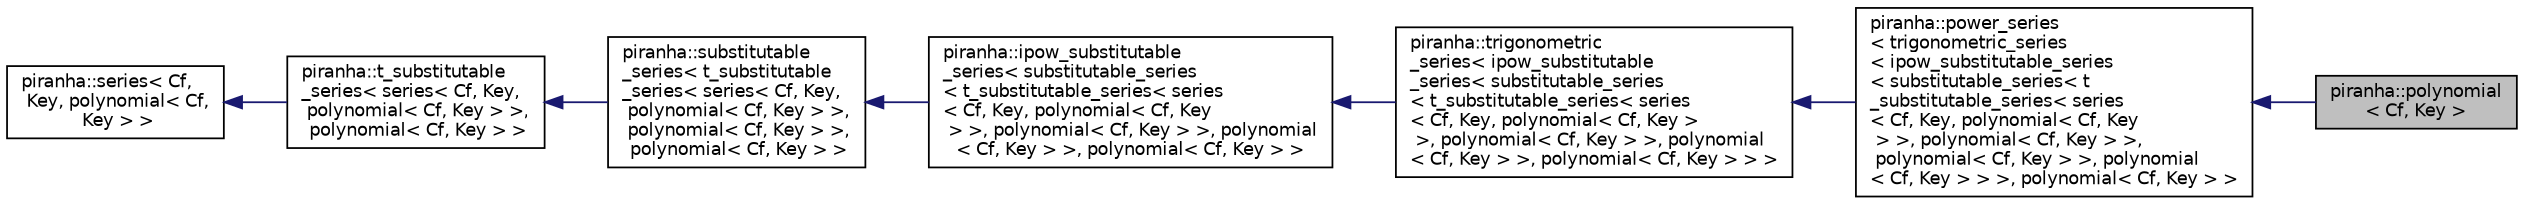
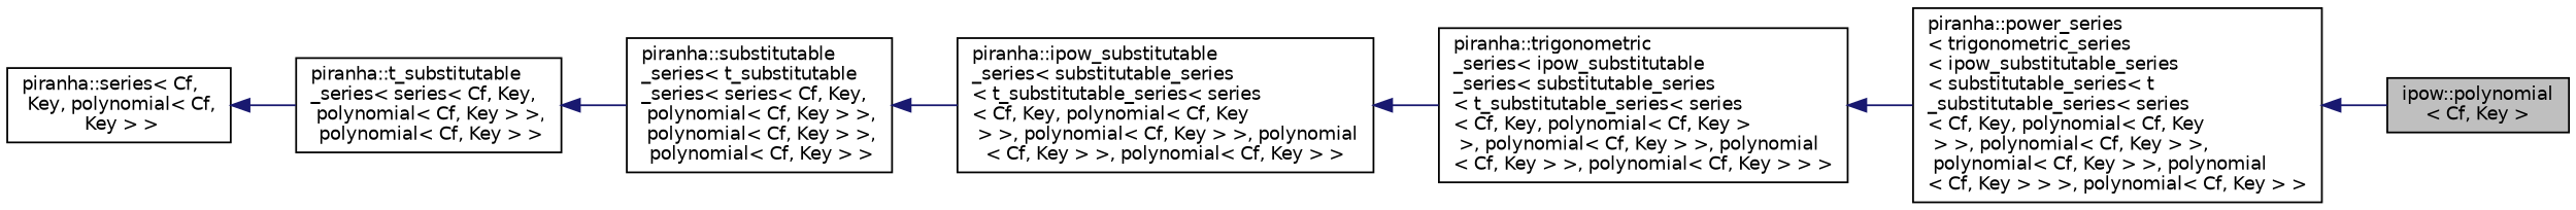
  digraph {
    rankdir=LR
    node [color=black fillcolor=white fontname=Helvetica fontsize=10 shape=record style=filled]
    edge [color=midnightblue dir=back fontname=Helvetica fontsize=10 labelfontname=Helvetica labelfontsize=10 style=solid]
-   n1 [fillcolor=grey75 fontcolor=black height=0.2 label="piranha::polynomial\l\< Cf, Key \>" width=0.4]
+   n1 [fillcolor=grey75 fontcolor=black height=0.2 label="ipow::polynomial\l\< Cf, Key \>" width=0.4]
    n2 [height=0.2 label="piranha::power_series\l\< trigonometric_series\l\< ipow_substitutable_series\l\< substitutable_series\< t\l_substitutable_series\< series\l\< Cf, Key, polynomial\< Cf, Key\l \> \>, polynomial\< Cf, Key \> \>,\l polynomial\< Cf, Key \> \>, polynomial\l\< Cf, Key \> \> \>, polynomial\< Cf, Key \> \>" width=0.4]
    n3 [height=0.2 label="piranha::trigonometric\l_series\< ipow_substitutable\l_series\< substitutable_series\l\< t_substitutable_series\< series\l\< Cf, Key, polynomial\< Cf, Key \>\l \>, polynomial\< Cf, Key \> \>, polynomial\l\< Cf, Key \> \>, polynomial\< Cf, Key \> \> \>" width=0.4]
    n4 [height=0.2 label="piranha::ipow_substitutable\l_series\< substitutable_series\l\< t_substitutable_series\< series\l\< Cf, Key, polynomial\< Cf, Key\l \> \>, polynomial\< Cf, Key \> \>, polynomial\l\< Cf, Key \> \>, polynomial\< Cf, Key \> \>" width=0.4]
    n5 [height=0.2 label="piranha::substitutable\l_series\< t_substitutable\l_series\< series\< Cf, Key,\l polynomial\< Cf, Key \> \>,\l polynomial\< Cf, Key \> \>,\l polynomial\< Cf, Key \> \>" width=0.4]
    n6 [height=0.2 label="piranha::t_substitutable\l_series\< series\< Cf, Key,\l polynomial\< Cf, Key \> \>,\l polynomial\< Cf, Key \> \>" width=0.4]
    n7 [height=0.2 label="piranha::series\< Cf,\l Key, polynomial\< Cf,\l Key \> \>" width=0.4]
    n2 -> n1
    n3 -> n2
    n4 -> n3
    n5 -> n4
    n6 -> n5
    n7 -> n6
  }
